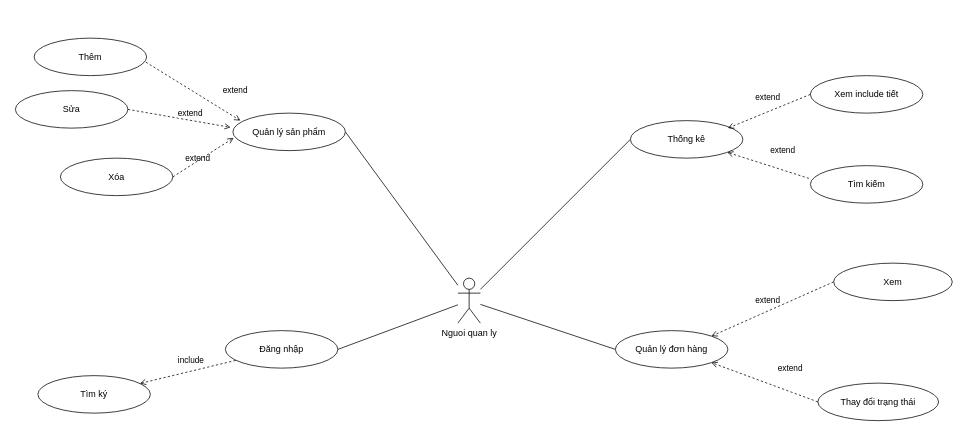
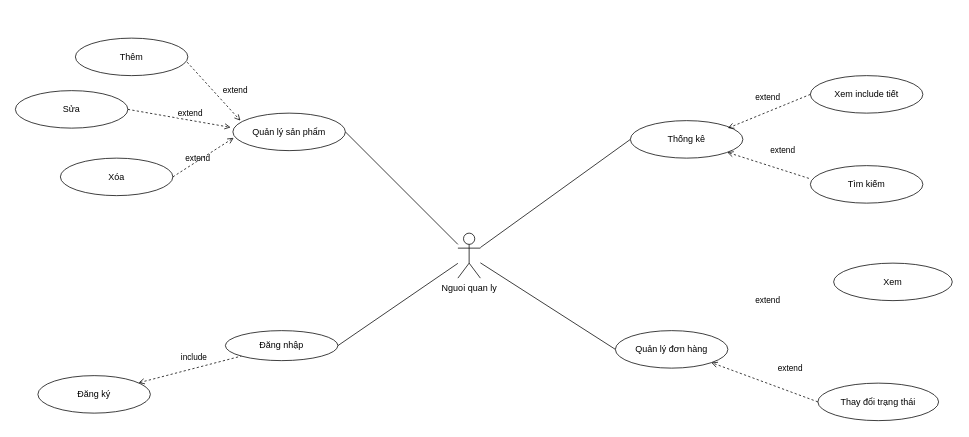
  <mxCell id="0" />
  <mxCell id="1" parent="0" />
  <mxCell id="2" style="rounded=0;orthogonalLoop=1;jettySize=auto;html=1;entryX=1;entryY=0.5;entryDx=0;entryDy=0;endArrow=none;endFill=0;" edge="1" parent="1" source="3" target="4"><mxGeometry relative="1" as="geometry" /></mxCell>
- <mxCell id="3" value="Nguoi quan ly&lt;br&gt;" style="shape=umlActor;verticalLabelPosition=bottom;verticalAlign=top;html=1;outlineConnect=0;" vertex="1" parent="1"><mxGeometry x="610" y="370" width="30" height="60" as="geometry" /></mxCell>
+ <mxCell id="3" value="Nguoi quan ly&lt;br&gt;" style="shape=umlActor;verticalLabelPosition=bottom;verticalAlign=top;html=1;outlineConnect=0;" vertex="1" parent="1"><mxGeometry x="610" y="310" width="30" height="60" as="geometry" /></mxCell>
  <mxCell id="4" value="Quản lý sản phẩm" style="ellipse;whiteSpace=wrap;html=1;" vertex="1" parent="1"><mxGeometry x="310" y="150" width="150" height="50" as="geometry" /></mxCell>
  <mxCell id="5" style="rounded=0;orthogonalLoop=1;jettySize=auto;html=1;endArrow=none;endFill=0;exitX=0;exitY=0.5;exitDx=0;exitDy=0;" edge="1" parent="1" source="6" target="3"><mxGeometry relative="1" as="geometry"><mxPoint x="590" y="430" as="targetPoint" /></mxGeometry></mxCell>
  <mxCell id="6" value="Quản lý đơn hàng" style="ellipse;whiteSpace=wrap;html=1;" vertex="1" parent="1"><mxGeometry x="820" y="440" width="150" height="50" as="geometry" /></mxCell>
  <mxCell id="7" style="rounded=0;orthogonalLoop=1;jettySize=auto;html=1;endArrow=none;endFill=0;exitX=0;exitY=0.5;exitDx=0;exitDy=0;" edge="1" parent="1" source="8" target="3"><mxGeometry relative="1" as="geometry" /></mxCell>
  <mxCell id="8" value="Thống kê" style="ellipse;whiteSpace=wrap;html=1;" vertex="1" parent="1"><mxGeometry x="840" y="160" width="150" height="50" as="geometry" /></mxCell>
  <mxCell id="9" style="rounded=0;orthogonalLoop=1;jettySize=auto;html=1;endArrow=none;endFill=0;exitX=1;exitY=0.5;exitDx=0;exitDy=0;" edge="1" parent="1" source="10" target="3"><mxGeometry relative="1" as="geometry" /></mxCell>
- <mxCell id="10" value="Đăng nhập" style="ellipse;whiteSpace=wrap;html=1;" vertex="1" parent="1"><mxGeometry x="300" y="440" width="150" height="50" as="geometry" /></mxCell>
+ <mxCell id="10" value="Đăng nhập" style="ellipse;whiteSpace=wrap;html=1;" vertex="1" parent="1"><mxGeometry x="300" y="440" width="150" height="40" as="geometry" /></mxCell>
  <mxCell id="11" style="rounded=0;orthogonalLoop=1;jettySize=auto;html=1;entryX=0.067;entryY=0.2;entryDx=0;entryDy=0;entryPerimeter=0;endArrow=open;endFill=0;dashed=1;exitX=0.993;exitY=0.64;exitDx=0;exitDy=0;exitPerimeter=0;" edge="1" parent="1" source="12" target="4"><mxGeometry relative="1" as="geometry" /></mxCell>
- <mxCell id="12" value="Thêm" style="ellipse;whiteSpace=wrap;html=1;" vertex="1" parent="1"><mxGeometry x="45" y="50" width="150" height="50" as="geometry" /></mxCell>
+ <mxCell id="12" value="Thêm" style="ellipse;whiteSpace=wrap;html=1;" vertex="1" parent="1"><mxGeometry x="100" y="50" width="150" height="50" as="geometry" /></mxCell>
  <mxCell id="13" value="Sửa" style="ellipse;whiteSpace=wrap;html=1;" vertex="1" parent="1"><mxGeometry x="20" y="120" width="150" height="50" as="geometry" /></mxCell>
  <mxCell id="14" value="Xóa" style="ellipse;whiteSpace=wrap;html=1;" vertex="1" parent="1"><mxGeometry x="80" y="210" width="150" height="50" as="geometry" /></mxCell>
  <mxCell id="15" style="rounded=0;orthogonalLoop=1;jettySize=auto;html=1;entryX=-0.02;entryY=0.38;entryDx=0;entryDy=0;entryPerimeter=0;endArrow=open;endFill=0;dashed=1;exitX=1;exitY=0.5;exitDx=0;exitDy=0;" edge="1" parent="1" source="13" target="4"><mxGeometry relative="1" as="geometry"><mxPoint x="179" y="100" as="sourcePoint" /><mxPoint x="300" y="188" as="targetPoint" /></mxGeometry></mxCell>
  <mxCell id="16" value="extend" style="edgeLabel;html=1;align=center;verticalAlign=middle;resizable=0;points=[];" vertex="1" connectable="0" parent="1"><mxGeometry x="300.003" y="110.002" as="geometry"><mxPoint x="-38" y="99" as="offset" /></mxGeometry></mxCell>
  <mxCell id="17" style="rounded=0;orthogonalLoop=1;jettySize=auto;html=1;entryX=0.007;entryY=0.66;entryDx=0;entryDy=0;entryPerimeter=0;endArrow=open;endFill=0;dashed=1;exitX=1;exitY=0.5;exitDx=0;exitDy=0;" edge="1" parent="1" source="14" target="4"><mxGeometry relative="1" as="geometry"><mxPoint x="210" y="213" as="sourcePoint" /><mxPoint x="337" y="237" as="targetPoint" /></mxGeometry></mxCell>
  <mxCell id="18" value="extend" style="edgeLabel;html=1;align=center;verticalAlign=middle;resizable=0;points=[];" vertex="1" connectable="0" parent="1"><mxGeometry x="1060" y="299.999" as="geometry"><mxPoint x="-38" y="99" as="offset" /></mxGeometry></mxCell>
- <mxCell id="19" style="rounded=0;orthogonalLoop=1;jettySize=auto;html=1;endArrow=open;endFill=0;dashed=1;exitX=0;exitY=0.5;exitDx=0;exitDy=0;entryX=1;entryY=0;entryDx=0;entryDy=0;" edge="1" parent="1" source="20" target="6"><mxGeometry relative="1" as="geometry"><mxPoint x="1463" y="470.999" as="targetPoint" /></mxGeometry></mxCell>
  <mxCell id="20" value="Xem" style="ellipse;whiteSpace=wrap;html=1;" vertex="1" parent="1"><mxGeometry x="1111" y="350" width="158.22" height="50" as="geometry" /></mxCell>
  <mxCell id="21" value="Thay đổi trạng thái" style="ellipse;whiteSpace=wrap;html=1;" vertex="1" parent="1"><mxGeometry x="1090" y="509.999" width="160.976" height="50.0" as="geometry" /></mxCell>
  <mxCell id="22" style="rounded=0;orthogonalLoop=1;jettySize=auto;html=1;entryX=1;entryY=1;entryDx=0;entryDy=0;endArrow=open;endFill=0;dashed=1;exitX=0;exitY=0.5;exitDx=0;exitDy=0;" edge="1" parent="1" source="21" target="6"><mxGeometry relative="1" as="geometry"><mxPoint x="1322.415" y="410.999" as="sourcePoint" /><mxPoint x="1449.049" y="479.999" as="targetPoint" /></mxGeometry></mxCell>
  <mxCell id="23" value="extend" style="edgeLabel;html=1;align=center;verticalAlign=middle;resizable=0;points=[];" vertex="1" connectable="0" parent="1"><mxGeometry x="1090" y="390" as="geometry"><mxPoint x="-38" y="99" as="offset" /></mxGeometry></mxCell>
  <mxCell id="24" value="extend" style="edgeLabel;html=1;align=center;verticalAlign=middle;resizable=0;points=[];" vertex="1" connectable="0" parent="1"><mxGeometry x="290.003" y="50.002" as="geometry"><mxPoint x="-38" y="99" as="offset" /></mxGeometry></mxCell>
  <mxCell id="25" value="extend" style="edgeLabel;html=1;align=center;verticalAlign=middle;resizable=0;points=[];" vertex="1" connectable="0" parent="1"><mxGeometry x="350.003" y="20.002" as="geometry"><mxPoint x="-38" y="99" as="offset" /></mxGeometry></mxCell>
  <mxCell id="26" style="rounded=0;orthogonalLoop=1;jettySize=auto;html=1;startArrow=open;startFill=0;endArrow=none;endFill=0;dashed=1;" edge="1" parent="1" source="28" target="10"><mxGeometry relative="1" as="geometry" /></mxCell>
  <mxCell id="27" value="include" style="edgeLabel;html=1;align=center;verticalAlign=middle;resizable=0;points=[];" vertex="1" connectable="0" parent="26"><mxGeometry x="0.389" y="-1" relative="1" as="geometry"><mxPoint x="-22" y="-10" as="offset" /></mxGeometry></mxCell>
- <mxCell id="28" value="Tìm ký" style="ellipse;whiteSpace=wrap;html=1;" vertex="1" parent="1"><mxGeometry x="50" y="500" width="150" height="50" as="geometry" /></mxCell>
+ <mxCell id="28" value="Đăng ký" style="ellipse;whiteSpace=wrap;html=1;" vertex="1" parent="1"><mxGeometry x="50" y="500" width="150" height="50" as="geometry" /></mxCell>
  <mxCell id="29" value="Xem include tiết" style="ellipse;whiteSpace=wrap;html=1;" vertex="1" parent="1"><mxGeometry x="1080" y="100" width="150" height="50" as="geometry" /></mxCell>
  <mxCell id="30" value="Tìm kiếm" style="ellipse;whiteSpace=wrap;html=1;" vertex="1" parent="1"><mxGeometry x="1080" y="220" width="150" height="50" as="geometry" /></mxCell>
  <mxCell id="31" style="rounded=0;orthogonalLoop=1;jettySize=auto;html=1;endArrow=open;endFill=0;dashed=1;exitX=0;exitY=0.5;exitDx=0;exitDy=0;" edge="1" parent="1" source="29"><mxGeometry relative="1" as="geometry"><mxPoint x="970" y="170" as="targetPoint" /><mxPoint x="1121" y="385" as="sourcePoint" /></mxGeometry></mxCell>
  <mxCell id="32" value="extend" style="edgeLabel;html=1;align=center;verticalAlign=middle;resizable=0;points=[];" vertex="1" connectable="0" parent="1"><mxGeometry x="1060" y="29.999" as="geometry"><mxPoint x="-38" y="99" as="offset" /></mxGeometry></mxCell>
  <mxCell id="33" style="rounded=0;orthogonalLoop=1;jettySize=auto;html=1;endArrow=open;endFill=0;dashed=1;exitX=-0.013;exitY=0.34;exitDx=0;exitDy=0;exitPerimeter=0;" edge="1" parent="1" source="30" target="8"><mxGeometry relative="1" as="geometry"><mxPoint x="990" y="180" as="targetPoint" /><mxPoint x="1090" y="135" as="sourcePoint" /></mxGeometry></mxCell>
  <mxCell id="34" value="extend" style="edgeLabel;html=1;align=center;verticalAlign=middle;resizable=0;points=[];" vertex="1" connectable="0" parent="1"><mxGeometry x="1080" y="99.999" as="geometry"><mxPoint x="-38" y="99" as="offset" /></mxGeometry></mxCell>
